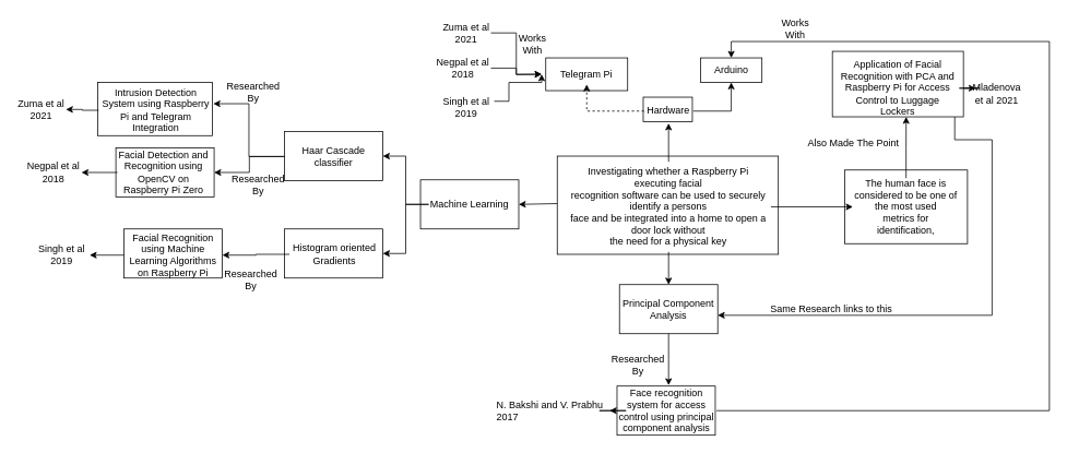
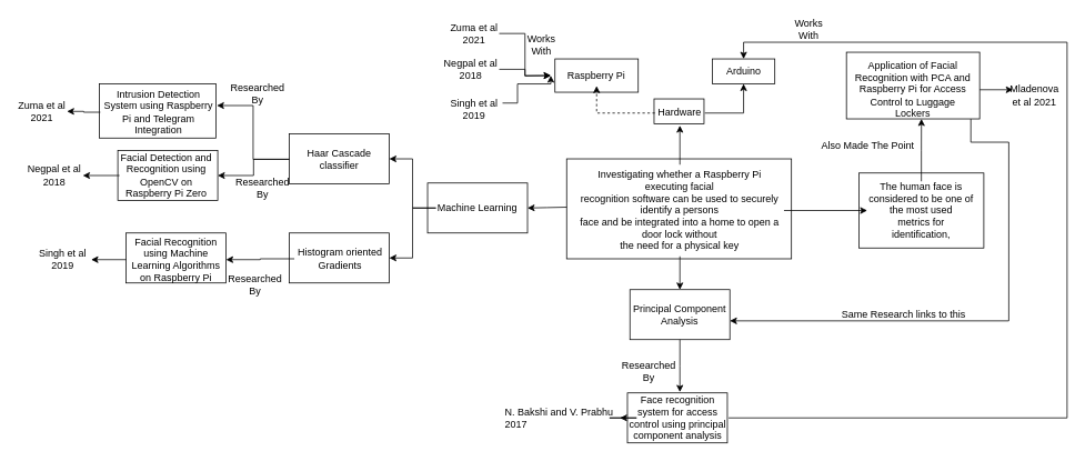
  <mxCell id="0" />
  <mxCell id="1" parent="0" />
  <mxCell id="2" value="" style="group" vertex="1" connectable="0" parent="1"><mxGeometry x="680" y="190" width="270" height="120" as="geometry" /></mxCell>
  <mxCell id="3" value="" style="rounded=0;whiteSpace=wrap;html=1;" vertex="1" parent="2"><mxGeometry width="270" height="120" as="geometry" /></mxCell>
  <mxCell id="4" value="Investigating whether a Raspberry Pi executing facial &lt;br/&gt;recognition software can be used to securely identify a persons &lt;br/&gt;face and be integrated into a home to open a door lock without &lt;br/&gt;the need for a physical key" style="text;html=1;strokeColor=none;fillColor=none;align=center;verticalAlign=middle;whiteSpace=wrap;rounded=0;" vertex="1" parent="2"><mxGeometry x="11" y="7" width="250" height="110" as="geometry" /></mxCell>
  <mxCell id="5" value="" style="group" vertex="1" connectable="0" parent="1"><mxGeometry x="1016" y="62" width="160" height="80" as="geometry" /></mxCell>
  <mxCell id="6" value="" style="rounded=0;whiteSpace=wrap;html=1;" vertex="1" parent="5"><mxGeometry width="160" height="80" as="geometry" /></mxCell>
  <mxCell id="7" value="Application of Facial Recognition with PCA and&lt;br&gt;Raspberry Pi for Access Control to Luggage&lt;br&gt;Lockers" style="text;html=1;strokeColor=none;fillColor=none;align=center;verticalAlign=middle;whiteSpace=wrap;rounded=0;" vertex="1" parent="5"><mxGeometry y="40" width="160" height="10" as="geometry" /></mxCell>
  <mxCell id="8" value="" style="group" vertex="1" connectable="0" parent="1"><mxGeometry x="1031" y="207" width="150" height="90" as="geometry" /></mxCell>
  <mxCell id="9" value="" style="rounded=0;whiteSpace=wrap;html=1;" vertex="1" parent="8"><mxGeometry width="150" height="90" as="geometry" /></mxCell>
  <mxCell id="10" value="The human face is considered to be one of the most used&lt;br/&gt;metrics for identification," style="text;html=1;strokeColor=none;fillColor=none;align=center;verticalAlign=middle;whiteSpace=wrap;rounded=0;" vertex="1" parent="8"><mxGeometry x="10" y="10" width="130" height="70" as="geometry" /></mxCell>
  <mxCell id="11" value="" style="edgeStyle=orthogonalEdgeStyle;rounded=0;orthogonalLoop=1;jettySize=auto;html=1;" edge="1" parent="1" source="4" target="10"><mxGeometry relative="1" as="geometry" /></mxCell>
  <mxCell id="12" style="edgeStyle=orthogonalEdgeStyle;rounded=0;orthogonalLoop=1;jettySize=auto;html=1;entryX=0.563;entryY=1;entryDx=0;entryDy=0;entryPerimeter=0;" edge="1" parent="1" source="10" target="6"><mxGeometry relative="1" as="geometry" /></mxCell>
  <mxCell id="13" value="Also Made The Point" style="text;html=1;strokeColor=none;fillColor=none;align=center;verticalAlign=middle;whiteSpace=wrap;rounded=0;" vertex="1" parent="1"><mxGeometry x="982" y="160" width="120" height="30" as="geometry" /></mxCell>
  <mxCell id="14" style="edgeStyle=orthogonalEdgeStyle;rounded=0;orthogonalLoop=1;jettySize=auto;html=1;entryX=0;entryY=0.5;entryDx=0;entryDy=0;" edge="1" parent="1" source="7" target="15"><mxGeometry relative="1" as="geometry" /></mxCell>
- <mxCell id="15" value="&lt;br&gt;Mladenova&lt;br&gt;et al 2021" style="text;html=1;strokeColor=none;fillColor=none;align=center;verticalAlign=middle;whiteSpace=wrap;rounded=0;" vertex="1" parent="1"><mxGeometry x="1191" y="99.5" width="52" height="15" as="geometry" /></mxCell>
+ <mxCell id="15" value="&lt;br&gt;Mladenova&lt;br&gt;et al 2021" style="text;html=1;strokeColor=none;fillColor=none;align=center;verticalAlign=middle;whiteSpace=wrap;rounded=0;" vertex="1" parent="1"><mxGeometry x="1216" y="99.5" width="52" height="15" as="geometry" /></mxCell>
  <mxCell id="16" value="" style="group" vertex="1" connectable="0" parent="1"><mxGeometry x="513" y="219" width="120" height="60" as="geometry" /></mxCell>
  <mxCell id="17" value="" style="rounded=0;whiteSpace=wrap;html=1;container=0;" vertex="1" parent="16"><mxGeometry width="120" height="60" as="geometry" /></mxCell>
  <mxCell id="18" value="Machine Learning" style="text;html=1;strokeColor=none;fillColor=none;align=center;verticalAlign=middle;whiteSpace=wrap;rounded=0;container=0;" vertex="1" parent="16"><mxGeometry x="10" y="18.5" width="100" height="23" as="geometry" /></mxCell>
  <mxCell id="19" style="edgeStyle=orthogonalEdgeStyle;rounded=0;orthogonalLoop=1;jettySize=auto;html=1;exitX=0;exitY=0.5;exitDx=0;exitDy=0;entryX=1;entryY=0.5;entryDx=0;entryDy=0;" edge="1" parent="1" target="17"><mxGeometry relative="1" as="geometry"><mxPoint x="680" y="248" as="sourcePoint" /></mxGeometry></mxCell>
  <mxCell id="20" value="" style="edgeStyle=orthogonalEdgeStyle;rounded=0;orthogonalLoop=1;jettySize=auto;html=1;entryX=0.5;entryY=0;entryDx=0;entryDy=0;" edge="1" parent="1" source="4" target="22"><mxGeometry relative="1" as="geometry" /></mxCell>
  <mxCell id="21" value="" style="group" vertex="1" connectable="0" parent="1"><mxGeometry x="756" y="347" width="120" height="60" as="geometry" /></mxCell>
  <mxCell id="22" value="" style="rounded=0;whiteSpace=wrap;html=1;" vertex="1" parent="21"><mxGeometry width="120" height="60" as="geometry" /></mxCell>
  <mxCell id="23" value="Principal Component Analysis" style="text;html=1;strokeColor=none;fillColor=none;align=center;verticalAlign=middle;whiteSpace=wrap;rounded=0;" vertex="1" parent="21"><mxGeometry y="15" width="120" height="30" as="geometry" /></mxCell>
  <mxCell id="24" style="edgeStyle=orthogonalEdgeStyle;rounded=0;orthogonalLoop=1;jettySize=auto;html=1;entryX=1;entryY=0.75;entryDx=0;entryDy=0;exitX=0.934;exitY=1.002;exitDx=0;exitDy=0;exitPerimeter=0;" edge="1" parent="1" source="6" target="23"><mxGeometry relative="1" as="geometry"><mxPoint x="1361" y="180" as="sourcePoint" /><Array as="points"><mxPoint x="1165" y="170" /><mxPoint x="1211" y="170" /><mxPoint x="1211" y="385" /></Array></mxGeometry></mxCell>
- <mxCell id="25" value="Same Research links to this&amp;nbsp;" style="text;html=1;strokeColor=none;fillColor=none;align=center;verticalAlign=middle;whiteSpace=wrap;rounded=0;" vertex="1" parent="1"><mxGeometry x="939" y="369" width="155" height="15" as="geometry" /></mxCell>
+ <mxCell id="25" value="Same Research links to this&amp;nbsp;" style="text;html=1;strokeColor=none;fillColor=none;align=center;verticalAlign=middle;whiteSpace=wrap;rounded=0;" vertex="1" parent="1"><mxGeometry x="1009" y="369" width="155" height="15" as="geometry" /></mxCell>
  <mxCell id="26" value="" style="rounded=0;whiteSpace=wrap;html=1;" vertex="1" parent="1"><mxGeometry x="347" y="279" width="120" height="60" as="geometry" /></mxCell>
  <mxCell id="27" style="edgeStyle=orthogonalEdgeStyle;rounded=0;orthogonalLoop=1;jettySize=auto;html=1;entryX=1;entryY=0.5;entryDx=0;entryDy=0;" edge="1" parent="1" source="18" target="30"><mxGeometry relative="1" as="geometry" /></mxCell>
  <mxCell id="28" style="edgeStyle=orthogonalEdgeStyle;rounded=0;orthogonalLoop=1;jettySize=auto;html=1;entryX=1;entryY=0.5;entryDx=0;entryDy=0;" edge="1" parent="1" source="18" target="26"><mxGeometry relative="1" as="geometry" /></mxCell>
  <mxCell id="29" value="" style="group" vertex="1" connectable="0" parent="1"><mxGeometry x="347" y="160" width="120" height="60" as="geometry" /></mxCell>
  <mxCell id="30" value="" style="rounded=0;whiteSpace=wrap;html=1;" vertex="1" parent="29"><mxGeometry width="120" height="60" as="geometry" /></mxCell>
  <mxCell id="31" value="Haar Cascade classifier" style="text;html=1;strokeColor=none;fillColor=none;align=center;verticalAlign=middle;whiteSpace=wrap;rounded=0;" vertex="1" parent="29"><mxGeometry y="1" width="120" height="59" as="geometry" /></mxCell>
  <mxCell id="32" style="edgeStyle=orthogonalEdgeStyle;rounded=0;orthogonalLoop=1;jettySize=auto;html=1;entryX=1;entryY=0.5;entryDx=0;entryDy=0;" edge="1" parent="1" source="33" target="53"><mxGeometry relative="1" as="geometry" /></mxCell>
  <mxCell id="33" value="Histogram oriented Gradients" style="text;html=1;strokeColor=none;fillColor=none;align=center;verticalAlign=middle;whiteSpace=wrap;rounded=0;" vertex="1" parent="1"><mxGeometry x="353" y="290" width="110" height="40" as="geometry" /></mxCell>
  <mxCell id="34" value="" style="group" vertex="1" connectable="0" parent="1"><mxGeometry x="785" y="118" width="61" height="32" as="geometry" /></mxCell>
  <mxCell id="35" value="" style="rounded=0;whiteSpace=wrap;html=1;" vertex="1" parent="34"><mxGeometry width="60" height="30" as="geometry" /></mxCell>
  <mxCell id="36" value="Hardware" style="text;html=1;strokeColor=none;fillColor=none;align=center;verticalAlign=middle;whiteSpace=wrap;rounded=0;" vertex="1" parent="34"><mxGeometry x="1" y="2" width="60" height="30" as="geometry" /></mxCell>
  <mxCell id="37" value="" style="edgeStyle=orthogonalEdgeStyle;rounded=0;orthogonalLoop=1;jettySize=auto;html=1;" edge="1" parent="1" source="4" target="36"><mxGeometry relative="1" as="geometry" /></mxCell>
  <mxCell id="38" value="" style="group" vertex="1" connectable="0" parent="1"><mxGeometry x="661" y="70" width="110" height="40" as="geometry" /></mxCell>
  <mxCell id="39" value="" style="rounded=0;whiteSpace=wrap;html=1;" vertex="1" parent="38"><mxGeometry x="5" width="100" height="40" as="geometry" /></mxCell>
- <mxCell id="40" value="Telegram Pi" style="text;html=1;strokeColor=none;fillColor=none;align=center;verticalAlign=middle;whiteSpace=wrap;rounded=0;" vertex="1" parent="38"><mxGeometry y="7.5" width="110" height="25" as="geometry" /></mxCell>
+ <mxCell id="40" value="Raspberry Pi" style="text;html=1;strokeColor=none;fillColor=none;align=center;verticalAlign=middle;whiteSpace=wrap;rounded=0;" vertex="1" parent="38"><mxGeometry y="7.5" width="110" height="25" as="geometry" /></mxCell>
  <mxCell id="41" style="edgeStyle=orthogonalEdgeStyle;rounded=0;orthogonalLoop=1;jettySize=auto;html=1;dashed=1;" edge="1" parent="1" source="36" target="40"><mxGeometry relative="1" as="geometry" /></mxCell>
  <mxCell id="42" style="edgeStyle=orthogonalEdgeStyle;rounded=0;orthogonalLoop=1;jettySize=auto;html=1;" edge="1" parent="1" source="36" target="44"><mxGeometry relative="1" as="geometry" /></mxCell>
  <mxCell id="43" value="" style="group;movable=1;resizable=1;rotatable=1;deletable=1;editable=1;locked=0;connectable=1;" vertex="1" connectable="0" parent="1"><mxGeometry x="855" y="70" width="75" height="30" as="geometry" /></mxCell>
  <mxCell id="44" value="" style="rounded=0;whiteSpace=wrap;html=1;" vertex="1" parent="43"><mxGeometry width="75" height="30" as="geometry" /></mxCell>
  <mxCell id="45" value="Arduino" style="text;html=1;strokeColor=none;fillColor=none;align=center;verticalAlign=middle;whiteSpace=wrap;rounded=0;" vertex="1" parent="43"><mxGeometry x="7.5" width="60" height="30" as="geometry" /></mxCell>
  <mxCell id="46" value="" style="rounded=0;whiteSpace=wrap;html=1;" vertex="1" parent="1"><mxGeometry x="151" y="279" width="120" height="60" as="geometry" /></mxCell>
  <mxCell id="47" value="" style="rounded=0;whiteSpace=wrap;html=1;" vertex="1" parent="1"><mxGeometry x="141" y="180" width="120" height="60" as="geometry" /></mxCell>
  <mxCell id="48" value="" style="rounded=0;whiteSpace=wrap;html=1;" vertex="1" parent="1"><mxGeometry x="753" y="471" width="120" height="60" as="geometry" /></mxCell>
  <mxCell id="49" value="" style="group" vertex="1" connectable="0" parent="1"><mxGeometry x="119" y="100" width="142" height="65" as="geometry" /></mxCell>
  <mxCell id="50" value="" style="rounded=0;whiteSpace=wrap;html=1;" vertex="1" parent="49"><mxGeometry width="140" height="65" as="geometry" /></mxCell>
  <mxCell id="51" value="Intrusion Detection System using Raspberry Pi and Telegram Integration" style="text;html=1;strokeColor=none;fillColor=none;align=center;verticalAlign=middle;whiteSpace=wrap;rounded=0;" vertex="1" parent="49"><mxGeometry x="1" y="18" width="140" height="32" as="geometry" /></mxCell>
  <mxCell id="52" value="" style="edgeStyle=orthogonalEdgeStyle;rounded=0;orthogonalLoop=1;jettySize=auto;html=1;" edge="1" parent="1" source="53" target="54"><mxGeometry relative="1" as="geometry" /></mxCell>
  <mxCell id="53" value="Facial Recognition using Machine Learning Algorithms on Raspberry Pi" style="text;html=1;strokeColor=none;fillColor=none;align=center;verticalAlign=middle;whiteSpace=wrap;rounded=0;" vertex="1" parent="1"><mxGeometry x="151" y="280" width="120" height="62" as="geometry" /></mxCell>
  <mxCell id="54" value="Singh et al 2019" style="text;html=1;strokeColor=none;fillColor=none;align=center;verticalAlign=middle;whiteSpace=wrap;rounded=0;" vertex="1" parent="1"><mxGeometry x="41" y="296" width="68" height="30" as="geometry" /></mxCell>
  <mxCell id="55" value="Zuma et al 2021" style="text;html=1;strokeColor=none;fillColor=none;align=center;verticalAlign=middle;whiteSpace=wrap;rounded=0;" vertex="1" parent="1"><mxGeometry x="20" y="118" width="60" height="30" as="geometry" /></mxCell>
  <mxCell id="56" value="" style="edgeStyle=orthogonalEdgeStyle;rounded=0;orthogonalLoop=1;jettySize=auto;html=1;" edge="1" parent="1" source="51" target="55"><mxGeometry relative="1" as="geometry" /></mxCell>
  <mxCell id="57" value="" style="edgeStyle=orthogonalEdgeStyle;rounded=0;orthogonalLoop=1;jettySize=auto;html=1;" edge="1" parent="1" source="58" target="59"><mxGeometry relative="1" as="geometry" /></mxCell>
  <mxCell id="58" value="Facial Detection and Recognition using OpenCV on Raspberry Pi Zero" style="text;html=1;strokeColor=none;fillColor=none;align=center;verticalAlign=middle;whiteSpace=wrap;rounded=0;" vertex="1" parent="1"><mxGeometry x="143" y="200" width="113" height="20" as="geometry" /></mxCell>
  <mxCell id="59" value="Negpal et al 2018" style="text;html=1;strokeColor=none;fillColor=none;align=center;verticalAlign=middle;whiteSpace=wrap;rounded=0;" vertex="1" parent="1"><mxGeometry x="31" y="195" width="68" height="30" as="geometry" /></mxCell>
  <mxCell id="60" value="" style="edgeStyle=orthogonalEdgeStyle;rounded=0;orthogonalLoop=1;jettySize=auto;html=1;" edge="1" parent="1" source="62" target="63"><mxGeometry relative="1" as="geometry" /></mxCell>
  <mxCell id="61" style="edgeStyle=orthogonalEdgeStyle;rounded=0;orthogonalLoop=1;jettySize=auto;html=1;entryX=0.5;entryY=0;entryDx=0;entryDy=0;" edge="1" parent="1" source="62" target="45"><mxGeometry relative="1" as="geometry"><Array as="points"><mxPoint x="1281" y="501" /><mxPoint x="1281" y="50" /><mxPoint x="893" y="50" /></Array></mxGeometry></mxCell>
  <mxCell id="62" value="Face recognition system for access control using principal component analysis" style="text;html=1;strokeColor=none;fillColor=none;align=center;verticalAlign=middle;whiteSpace=wrap;rounded=0;" vertex="1" parent="1"><mxGeometry x="751.5" y="484.5" width="123" height="33" as="geometry" /></mxCell>
  <mxCell id="63" value="N. Bakshi and V. Prabhu 2017" style="text;whiteSpace=wrap;html=1;" vertex="1" parent="1"><mxGeometry x="604" y="481" width="140" height="40" as="geometry" /></mxCell>
  <mxCell id="64" style="edgeStyle=orthogonalEdgeStyle;rounded=0;orthogonalLoop=1;jettySize=auto;html=1;" edge="1" parent="1" source="22"><mxGeometry relative="1" as="geometry"><mxPoint x="816" y="470" as="targetPoint" /></mxGeometry></mxCell>
  <mxCell id="65" value="Researched By" style="text;html=1;strokeColor=none;fillColor=none;align=center;verticalAlign=middle;whiteSpace=wrap;rounded=0;" vertex="1" parent="1"><mxGeometry x="741" y="430" width="76" height="30" as="geometry" /></mxCell>
  <mxCell id="66" value="Researched By" style="text;html=1;strokeColor=none;fillColor=none;align=center;verticalAlign=middle;whiteSpace=wrap;rounded=0;" vertex="1" parent="1"><mxGeometry x="277" y="210" width="76" height="30" as="geometry" /></mxCell>
  <mxCell id="67" style="edgeStyle=orthogonalEdgeStyle;rounded=0;orthogonalLoop=1;jettySize=auto;html=1;entryX=1;entryY=0.25;entryDx=0;entryDy=0;" edge="1" parent="1" source="31" target="51"><mxGeometry relative="1" as="geometry" /></mxCell>
  <mxCell id="68" style="edgeStyle=orthogonalEdgeStyle;rounded=0;orthogonalLoop=1;jettySize=auto;html=1;entryX=1;entryY=0.5;entryDx=0;entryDy=0;" edge="1" parent="1" source="31" target="47"><mxGeometry relative="1" as="geometry" /></mxCell>
  <mxCell id="69" value="Researched By" style="text;html=1;strokeColor=none;fillColor=none;align=center;verticalAlign=middle;whiteSpace=wrap;rounded=0;" vertex="1" parent="1"><mxGeometry x="271" y="97" width="76" height="30" as="geometry" /></mxCell>
  <mxCell id="70" value="Researched By" style="text;html=1;strokeColor=none;fillColor=none;align=center;verticalAlign=middle;whiteSpace=wrap;rounded=0;" vertex="1" parent="1"><mxGeometry x="268" y="326" width="76" height="30" as="geometry" /></mxCell>
  <mxCell id="71" style="edgeStyle=orthogonalEdgeStyle;rounded=0;orthogonalLoop=1;jettySize=auto;html=1;exitX=1;exitY=0.25;exitDx=0;exitDy=0;" edge="1" parent="1" source="72"><mxGeometry relative="1" as="geometry"><mxPoint x="661" y="90" as="targetPoint" /><Array as="points"><mxPoint x="621" y="123" /><mxPoint x="621" y="100" /><mxPoint x="661" y="100" /></Array></mxGeometry></mxCell>
  <mxCell id="72" value="Singh et al 2019" style="text;html=1;strokeColor=none;fillColor=none;align=center;verticalAlign=middle;whiteSpace=wrap;rounded=0;" vertex="1" parent="1"><mxGeometry x="535" y="115.5" width="68" height="30" as="geometry" /></mxCell>
  <mxCell id="73" style="edgeStyle=orthogonalEdgeStyle;rounded=0;orthogonalLoop=1;jettySize=auto;html=1;entryX=0;entryY=0.5;entryDx=0;entryDy=0;" edge="1" parent="1" source="74" target="40"><mxGeometry relative="1" as="geometry" /></mxCell>
  <mxCell id="74" value="Zuma et al 2021" style="text;html=1;strokeColor=none;fillColor=none;align=center;verticalAlign=middle;whiteSpace=wrap;rounded=0;" vertex="1" parent="1"><mxGeometry x="539" y="24.5" width="60" height="30" as="geometry" /></mxCell>
  <mxCell id="75" style="edgeStyle=orthogonalEdgeStyle;rounded=0;orthogonalLoop=1;jettySize=auto;html=1;exitX=1;exitY=0.5;exitDx=0;exitDy=0;" edge="1" parent="1" source="76"><mxGeometry relative="1" as="geometry"><mxPoint x="661" y="90" as="targetPoint" /></mxGeometry></mxCell>
  <mxCell id="76" value="Negpal et al 2018" style="text;html=1;strokeColor=none;fillColor=none;align=center;verticalAlign=middle;whiteSpace=wrap;rounded=0;" vertex="1" parent="1"><mxGeometry x="531" y="67.5" width="68" height="30" as="geometry" /></mxCell>
  <mxCell id="77" value="Works With" style="text;html=1;strokeColor=none;fillColor=none;align=center;verticalAlign=middle;whiteSpace=wrap;rounded=0;" vertex="1" parent="1"><mxGeometry x="620" y="37.5" width="60" height="30" as="geometry" /></mxCell>
  <mxCell id="78" value="Works With" style="text;html=1;strokeColor=none;fillColor=none;align=center;verticalAlign=middle;whiteSpace=wrap;rounded=0;" vertex="1" parent="1"><mxGeometry x="941" y="20" width="60" height="30" as="geometry" /></mxCell>
